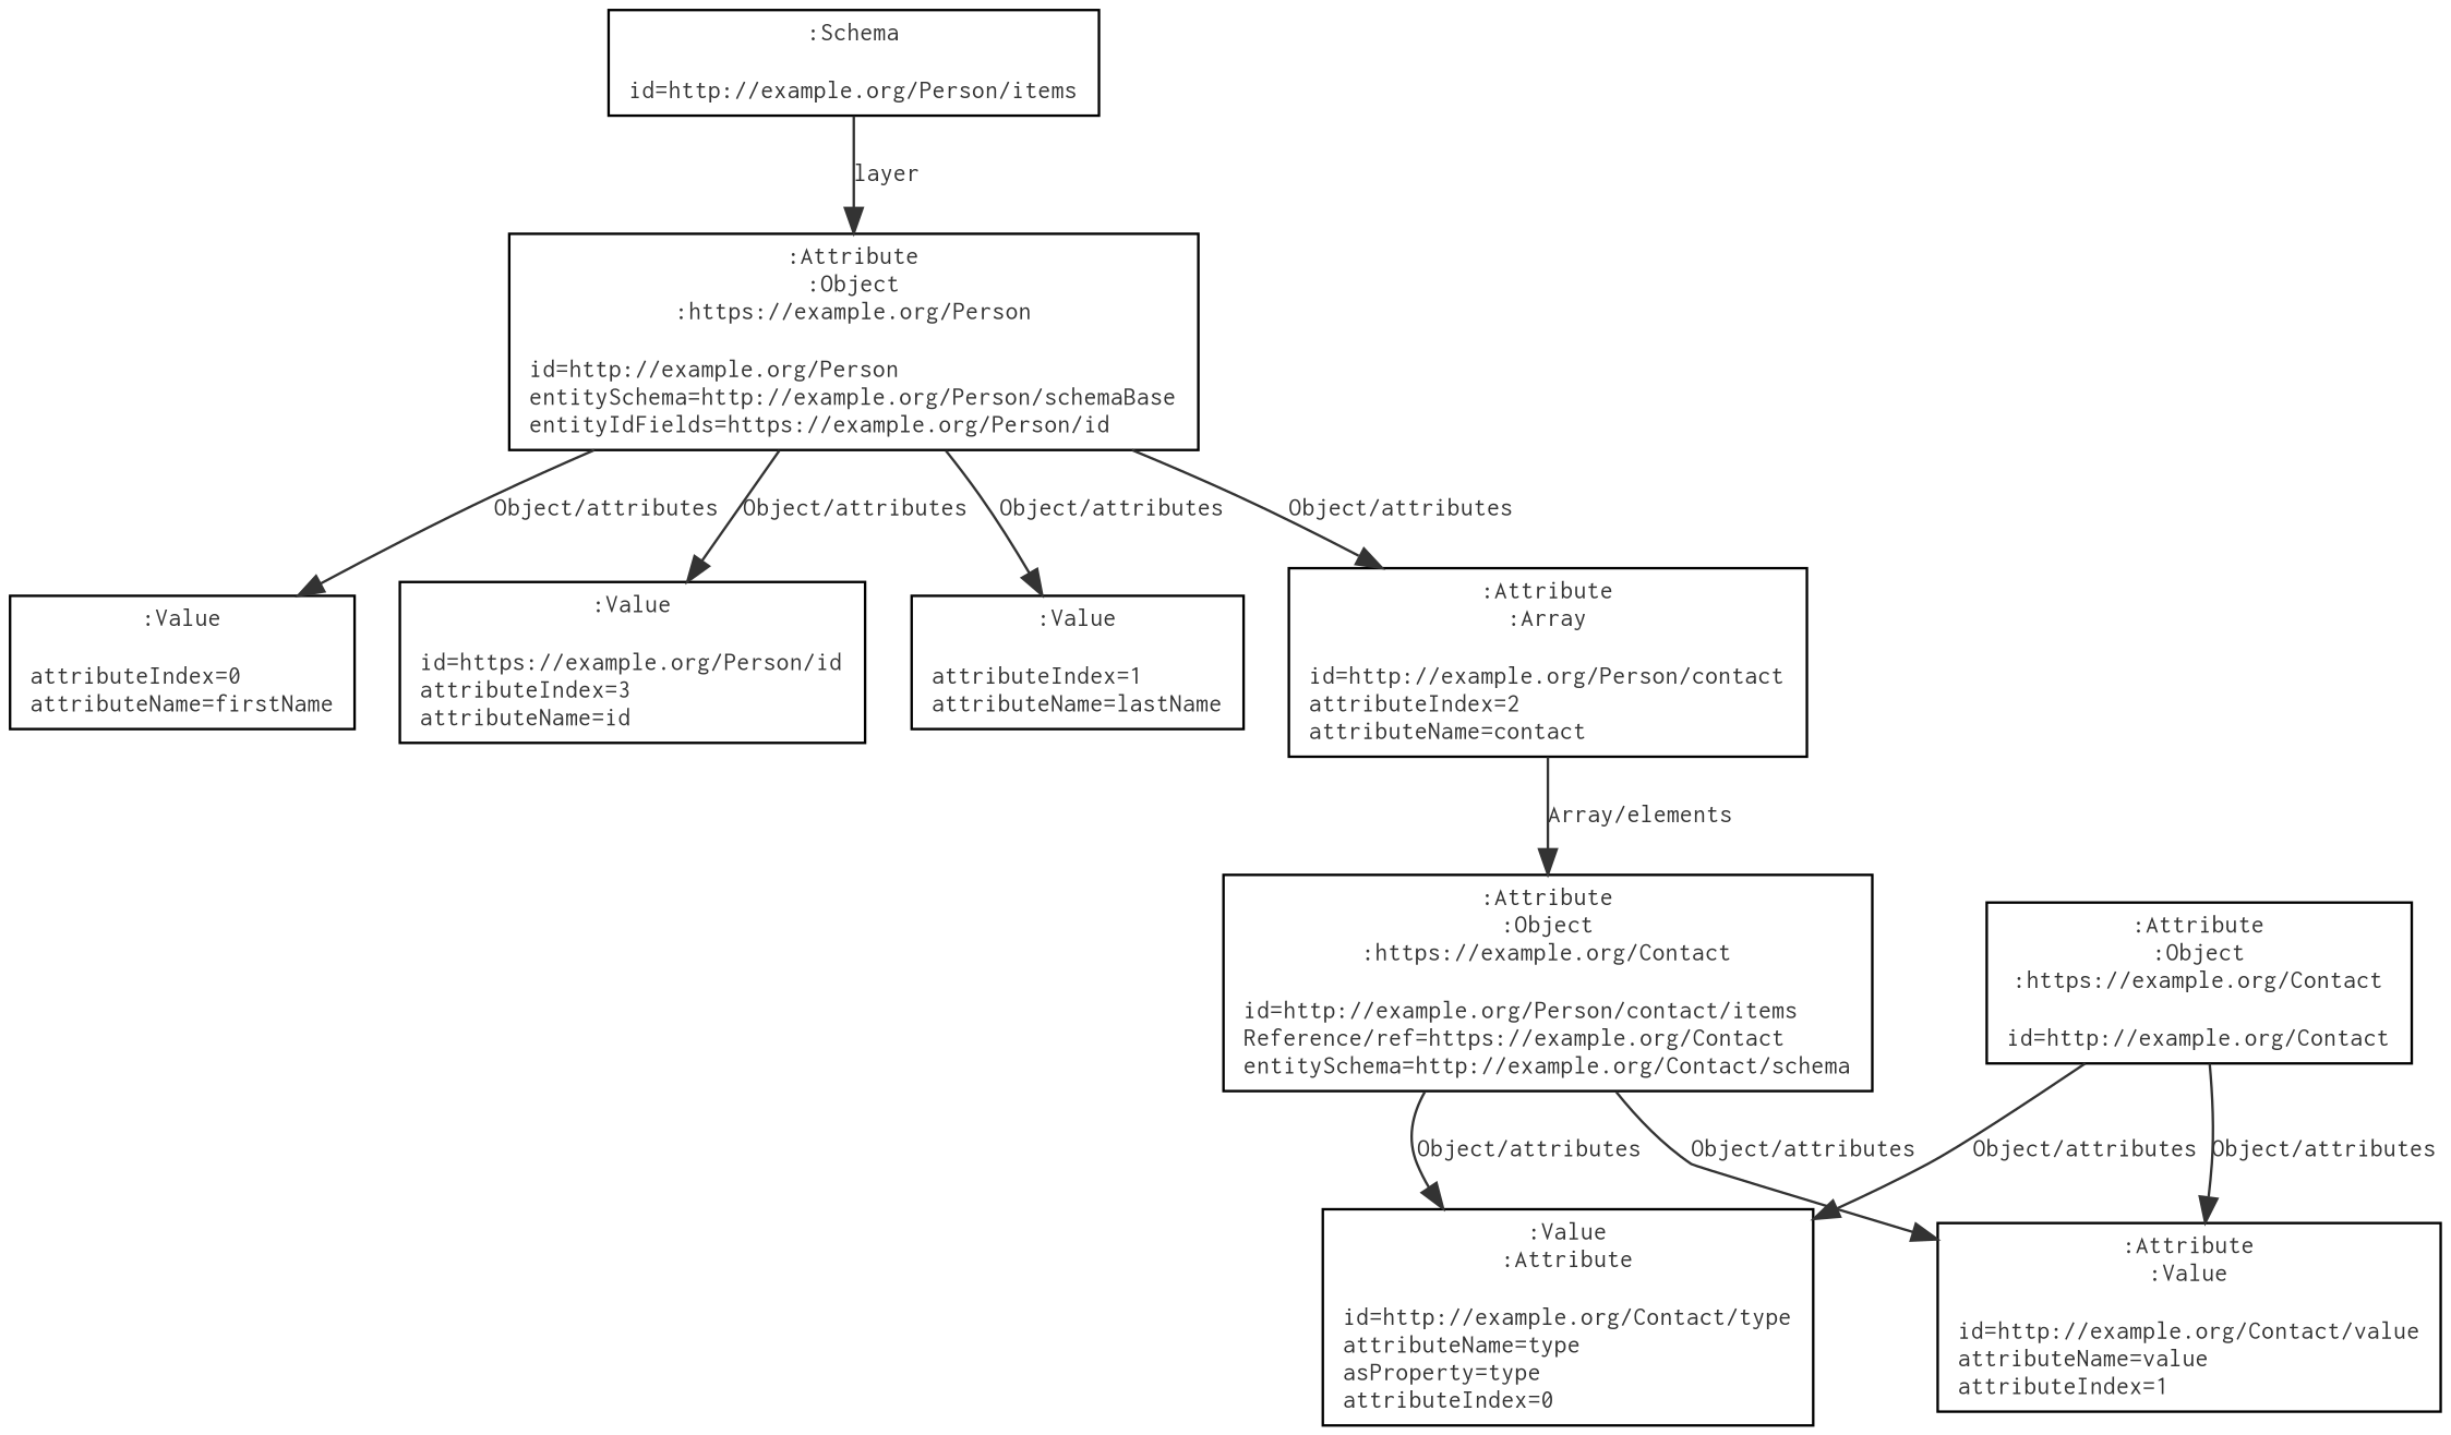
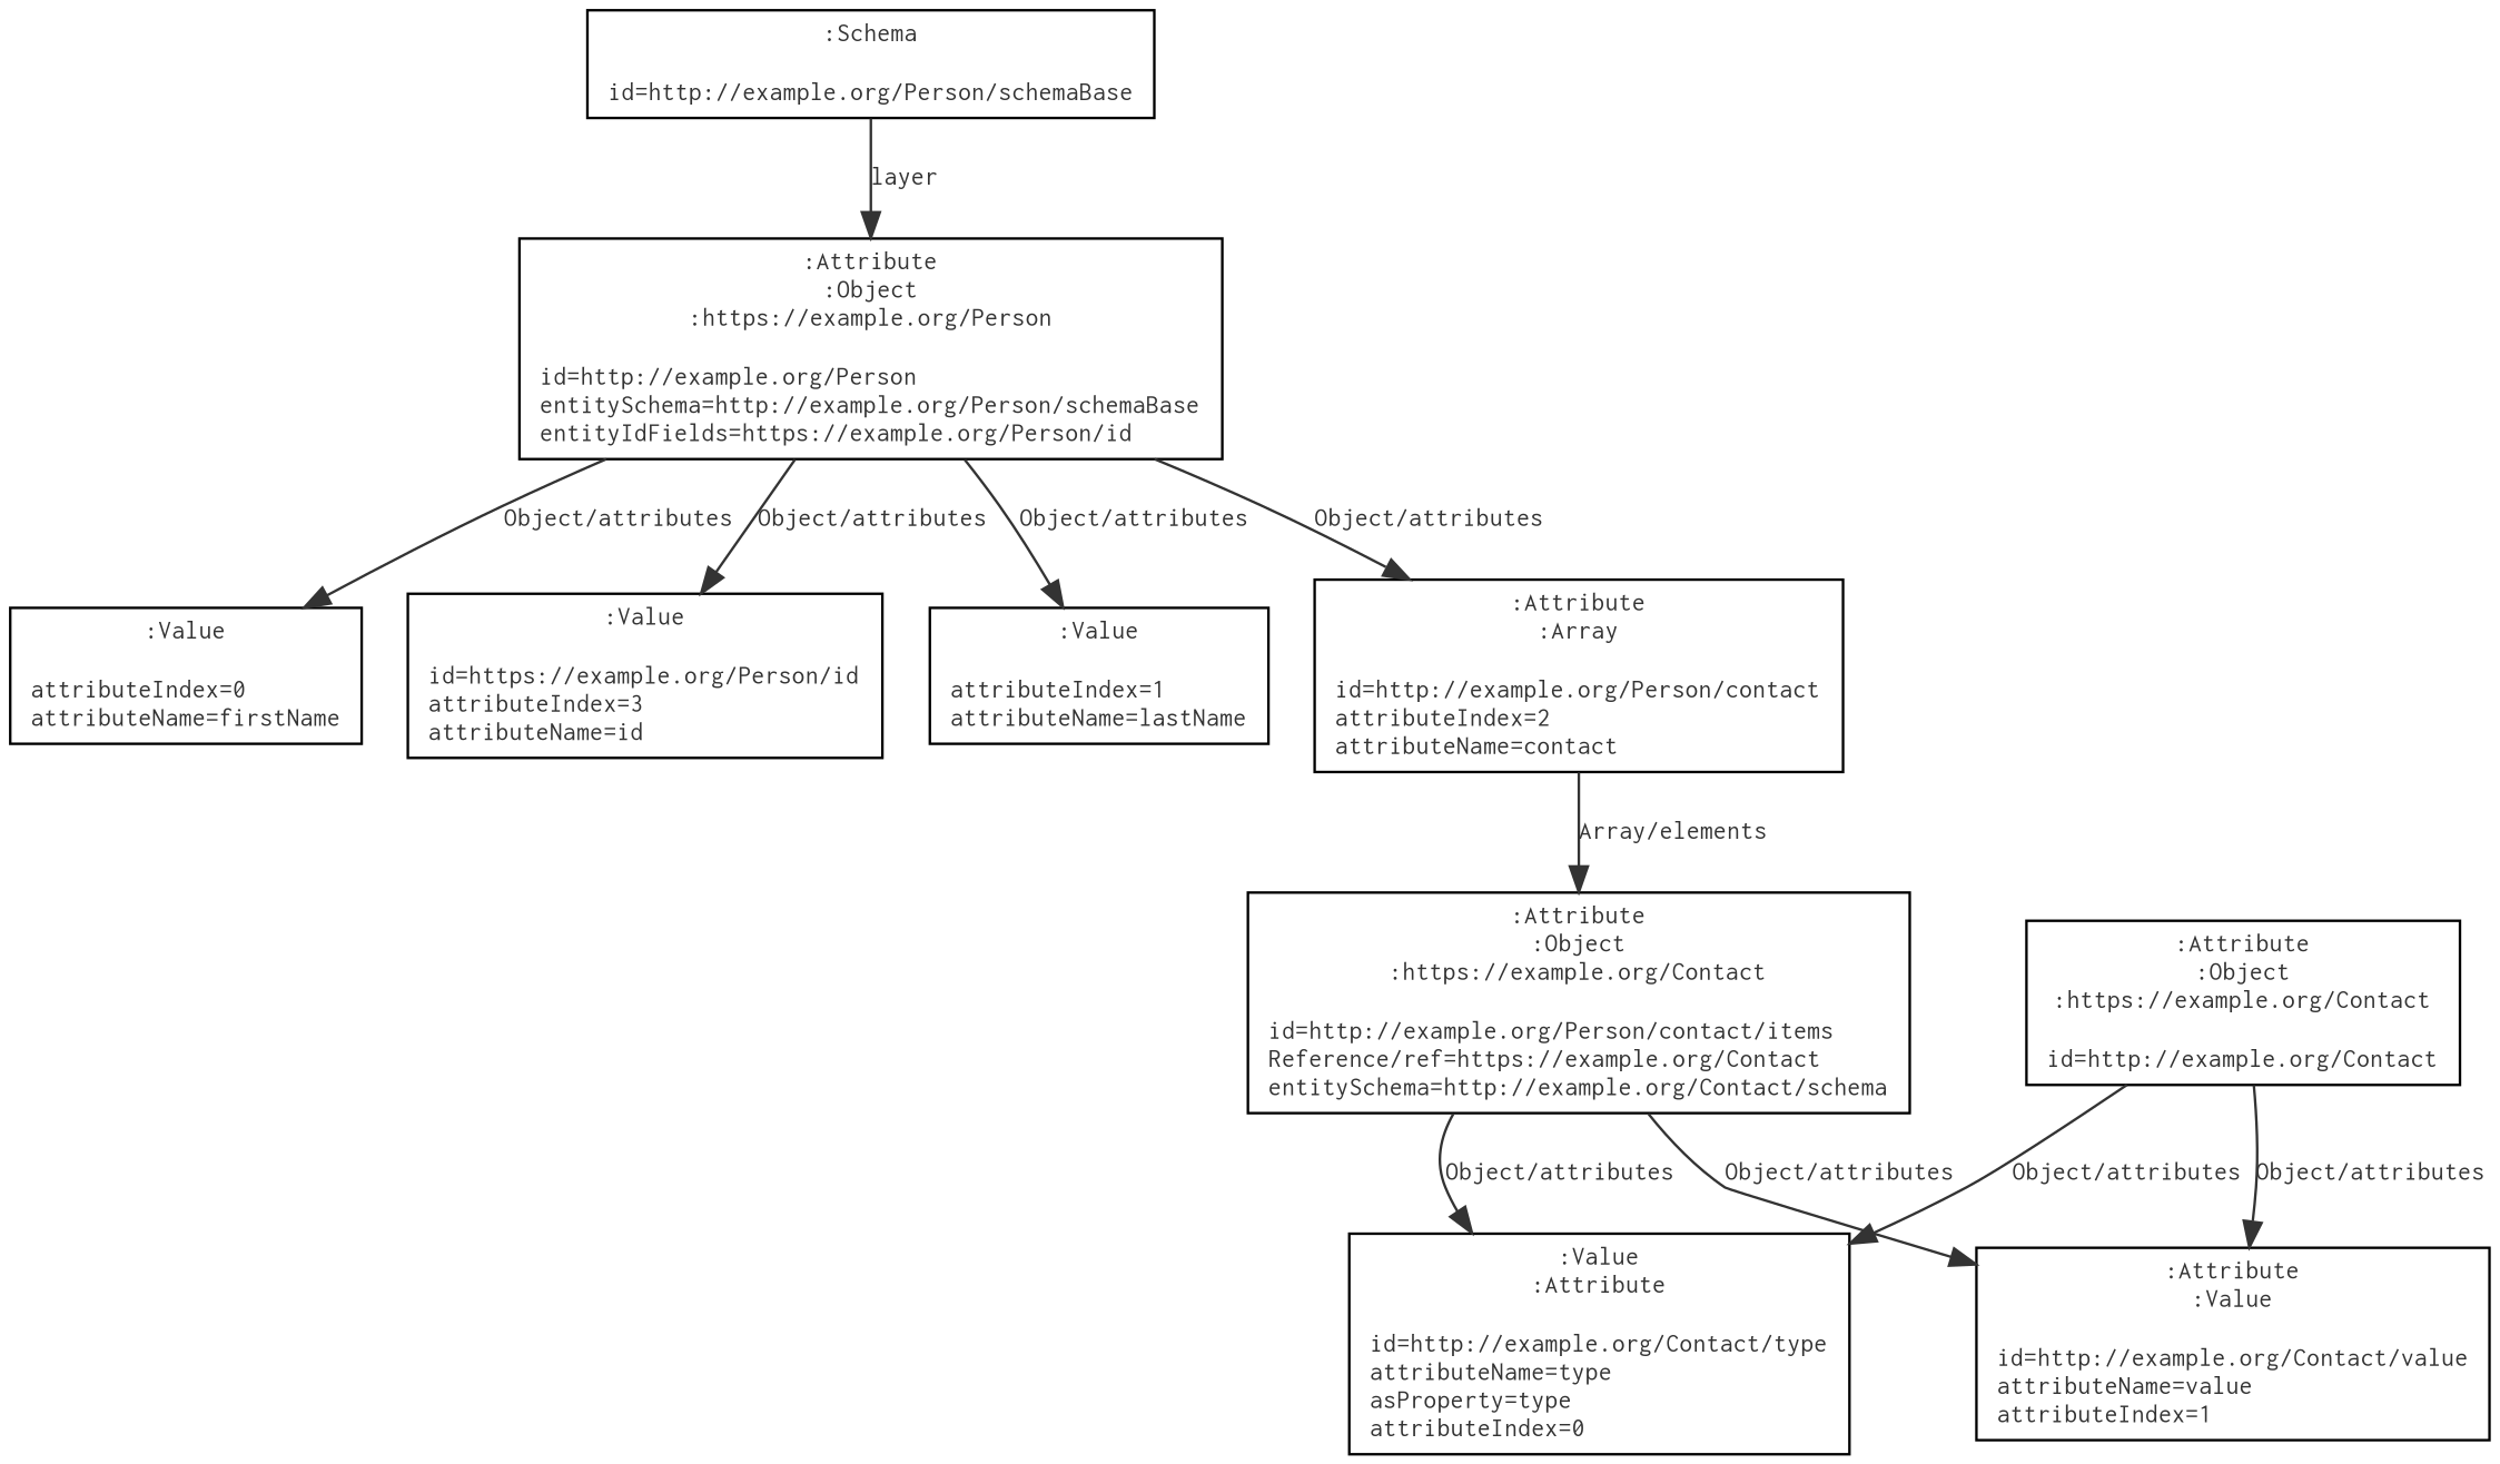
  digraph {
    color=gray20
    fontcolor=gray20
    fontname=Courier
    fontsize=10
    rankdir=TB
    node [fontcolor=gray20 fontname=Courier fontsize=10 shape=box]
    edge [color=gray20 fontcolor=gray20 fontname=Courier fontsize=10]
-   n1 [label=":Schema\n\nid=http://example.org/Person/items\l"]
+   n1 [label=":Schema\n\nid=http://example.org/Person/schemaBase\l"]
    n2 [label=":Attribute\n:Object\n:https://example.org/Person\n\nid=http://example.org/Person\lentitySchema=http://example.org/Person/schemaBase\lentityIdFields=https://example.org/Person/id\l"]
    n3 [label=":Value\n\nattributeIndex=0\lattributeName=firstName\l"]
    n4 [label=":Value\n\nid=https://example.org/Person/id\lattributeIndex=3\lattributeName=id\l"]
    n5 [label=":Value\n\nattributeIndex=1\lattributeName=lastName\l"]
    n6 [label=":Attribute\n:Array\n\nid=http://example.org/Person/contact\lattributeIndex=2\lattributeName=contact\l"]
    n7 [label=":Attribute\n:Object\n:https://example.org/Contact\n\nid=http://example.org/Person/contact/items\lReference/ref=https://example.org/Contact\lentitySchema=http://example.org/Contact/schema\l"]
    n8 [label=":Value\n:Attribute\n\nid=http://example.org/Contact/type\lattributeName=type\lasProperty=type\lattributeIndex=0\l"]
    n9 [label=":Attribute\n:Value\n\nid=http://example.org/Contact/value\lattributeName=value\lattributeIndex=1\l"]
    n10 [label=":Attribute\n:Object\n:https://example.org/Contact\n\nid=http://example.org/Contact\l"]
    n1 -> n2 [label=layer]
    n2 -> n3 [label="Object/attributes"]
    n2 -> n4 [label="Object/attributes"]
    n2 -> n5 [label="Object/attributes"]
    n2 -> n6 [label="Object/attributes"]
    n6 -> n7 [label="Array/elements"]
    n7 -> n8 [label="Object/attributes"]
    n7 -> n9 [label="Object/attributes"]
    n10 -> n8 [label="Object/attributes"]
    n10 -> n9 [label="Object/attributes"]
  }
